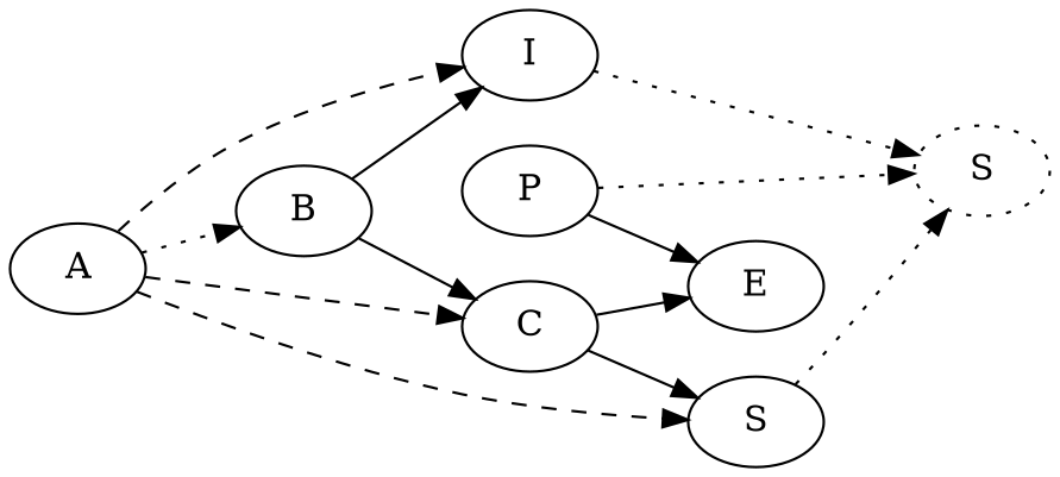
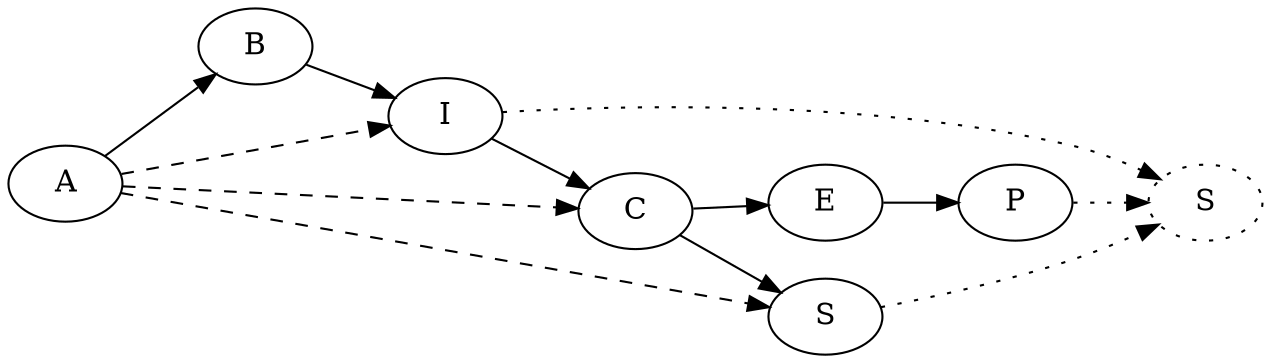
  digraph {
    rankdir=LR
    A
    B
    S
    I
    C
    n6 [label=S style=dotted]
    P
    E
-   A -> B [style=dotted]
+   A -> B
    A -> S [style=dashed]
    A -> I [style=dashed]
    A -> C [style=dashed]
    B -> I
-   B -> C
+   I -> C
    S -> n6 [style=dotted]
    I -> n6 [style=dotted]
    C -> S
    C -> E
    P -> n6 [style=dotted]
-   P -> E
+   E -> P
  }
